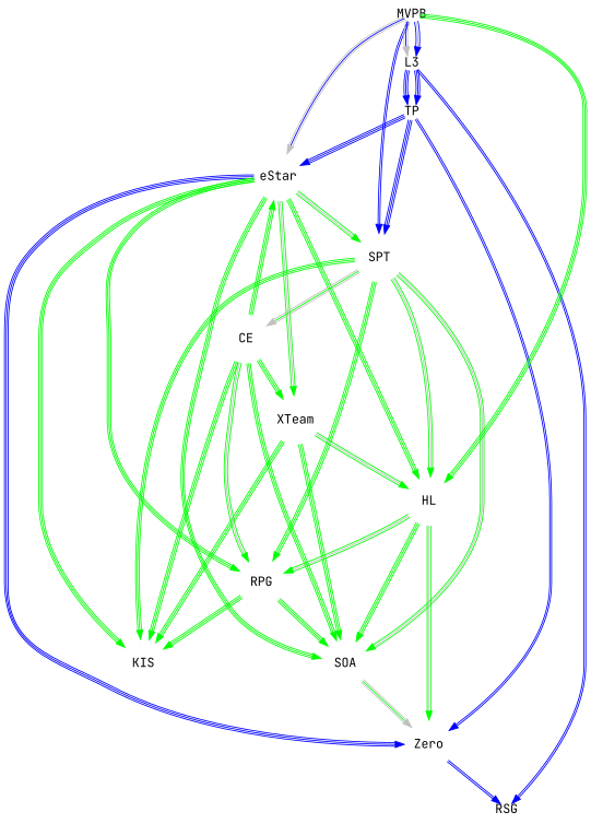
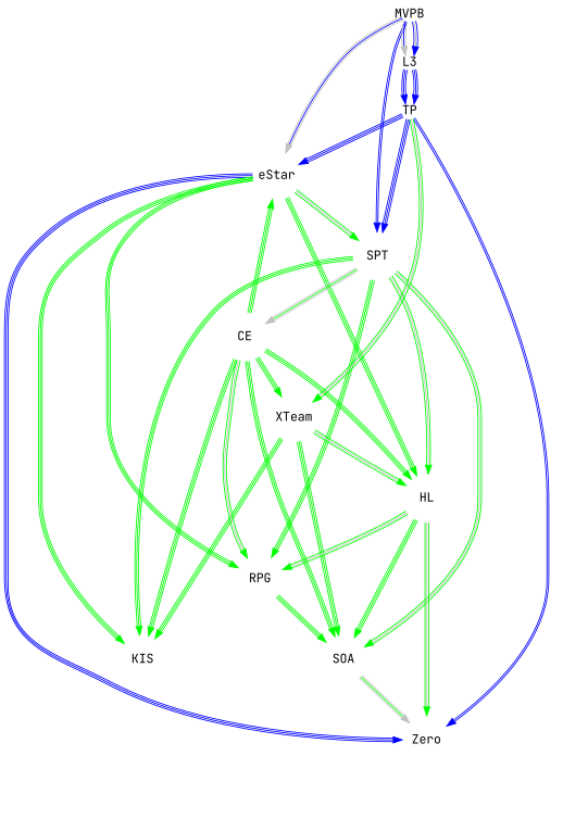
  digraph {
    fontname="JetBrains Mono"
    node [color=white fixedsize=true fontname="JetBrains Mono" shape=circle]
    edge [color="green:green:green" fontname="JetBrains Mono"]
    eStar [width=.75]
    SPT [width=.75]
    Zero [width=.75]
    RPG [width=.75]
    XTeam [width=.75]
    HL [width=.75]
    KIS [width=.75]
    SOA [width=.75]
    CE [width=.75]
-   RSG [width=0.25]
    n11 [label=L3 width=0.25]
    TP [width=0.25]
    MVPB [width=0.25]
    eStar -> SPT [color="green:gray:green"]
    eStar -> Zero [color="blue:blue:blue"]
    eStar -> RPG
-   eStar -> XTeam [color="green:gray:green"]
+   TP -> XTeam [color="green:gray:green"]
    eStar -> HL
    eStar -> KIS
-   eStar -> SOA
    SPT -> RPG
    SPT -> HL [color="green:gray:green"]
    SPT -> KIS
    SPT -> SOA [color="green:gray:green"]
    SPT -> CE [color="gray:green:gray"]
-   Zero -> RSG [color="blue:blue"]
-   RPG -> KIS
    RPG -> SOA
    XTeam -> HL [color="green:gray:green"]
    XTeam -> KIS
    XTeam -> SOA
    HL -> Zero [color="green:gray:green"]
    HL -> RPG [color="green:gray:green"]
    HL -> SOA
    SOA -> Zero [color="gray:green:gray"]
    CE -> eStar
    CE -> RPG [color="green:gray:green"]
    CE -> XTeam
-   MVPB -> HL
+   CE -> HL
    CE -> KIS
    CE -> SOA
-   n11 -> RSG [color="blue:blue"]
    n11 -> TP [color="blue:blue:blue"]
    n11 -> TP [color="blue:blue:blue"]
    TP -> eStar [color="blue:blue:blue"]
    TP -> SPT [color="blue:blue:blue"]
    TP -> Zero [color="blue:blue"]
    MVPB -> eStar [color="gray:blue:gray"]
    MVPB -> SPT [color="blue:blue"]
    MVPB -> n11 [color="gray:blue:gray"]
    MVPB -> n11 [color="blue:gray:blue"]
  }
